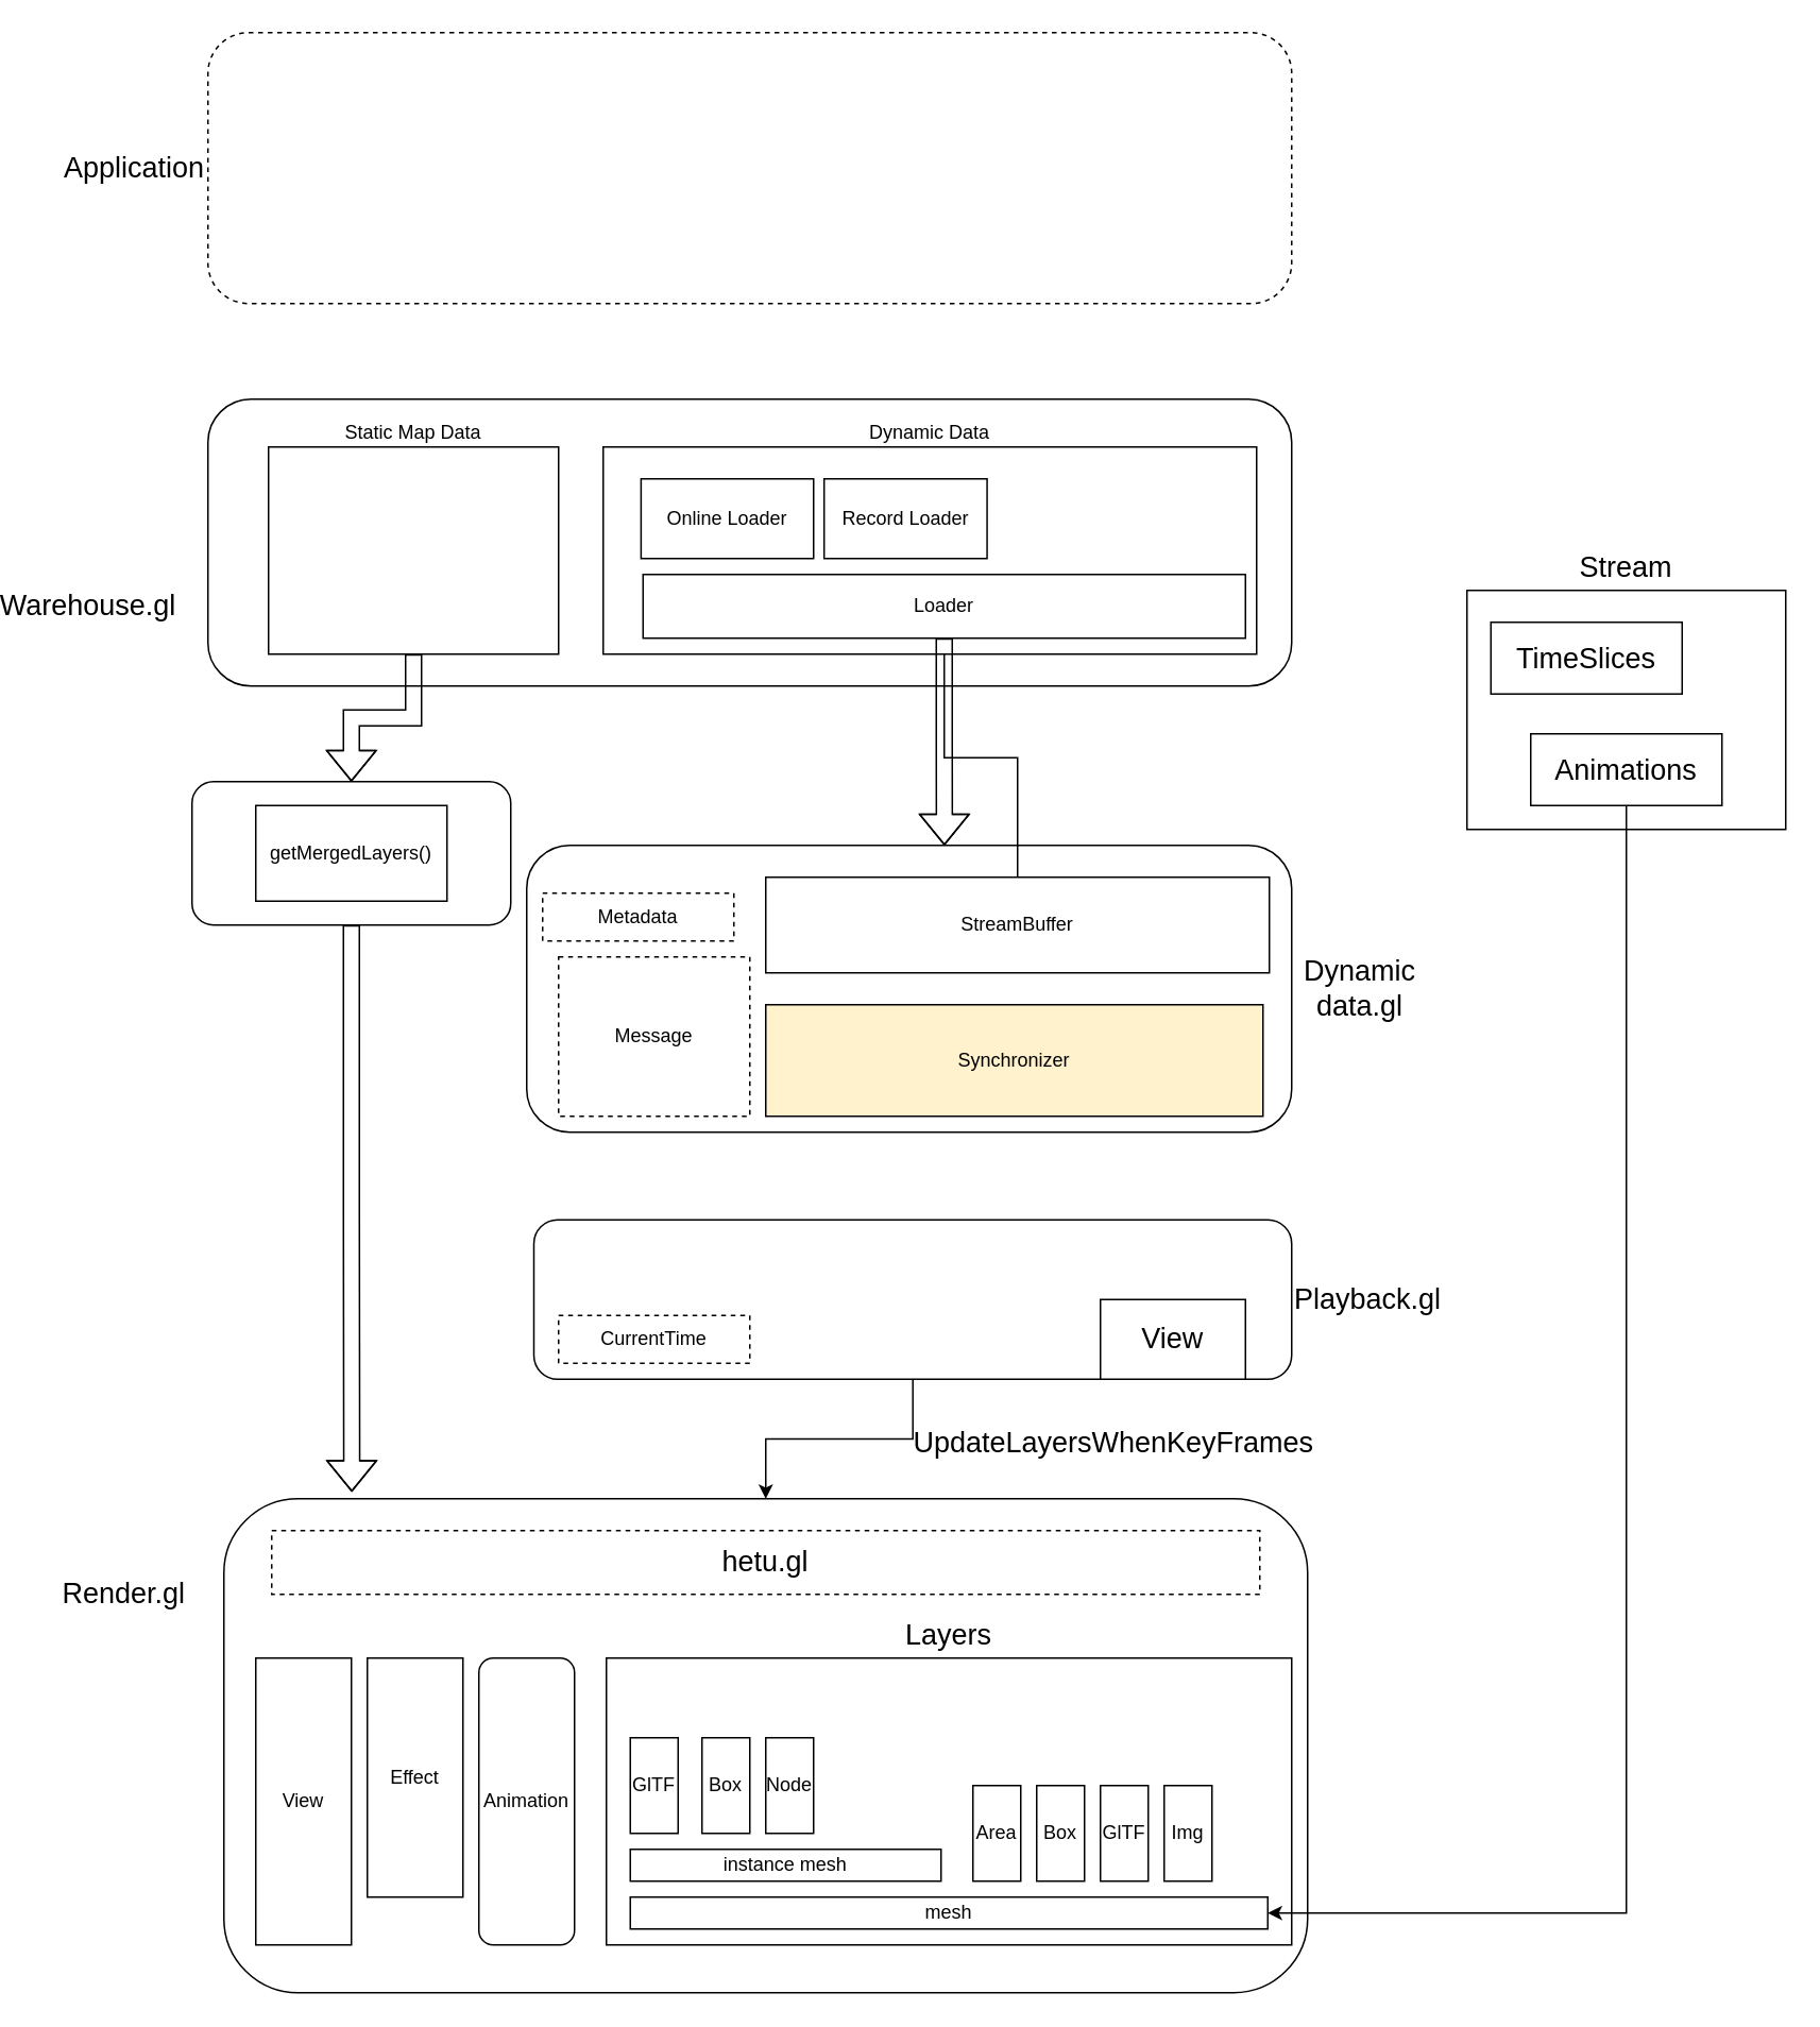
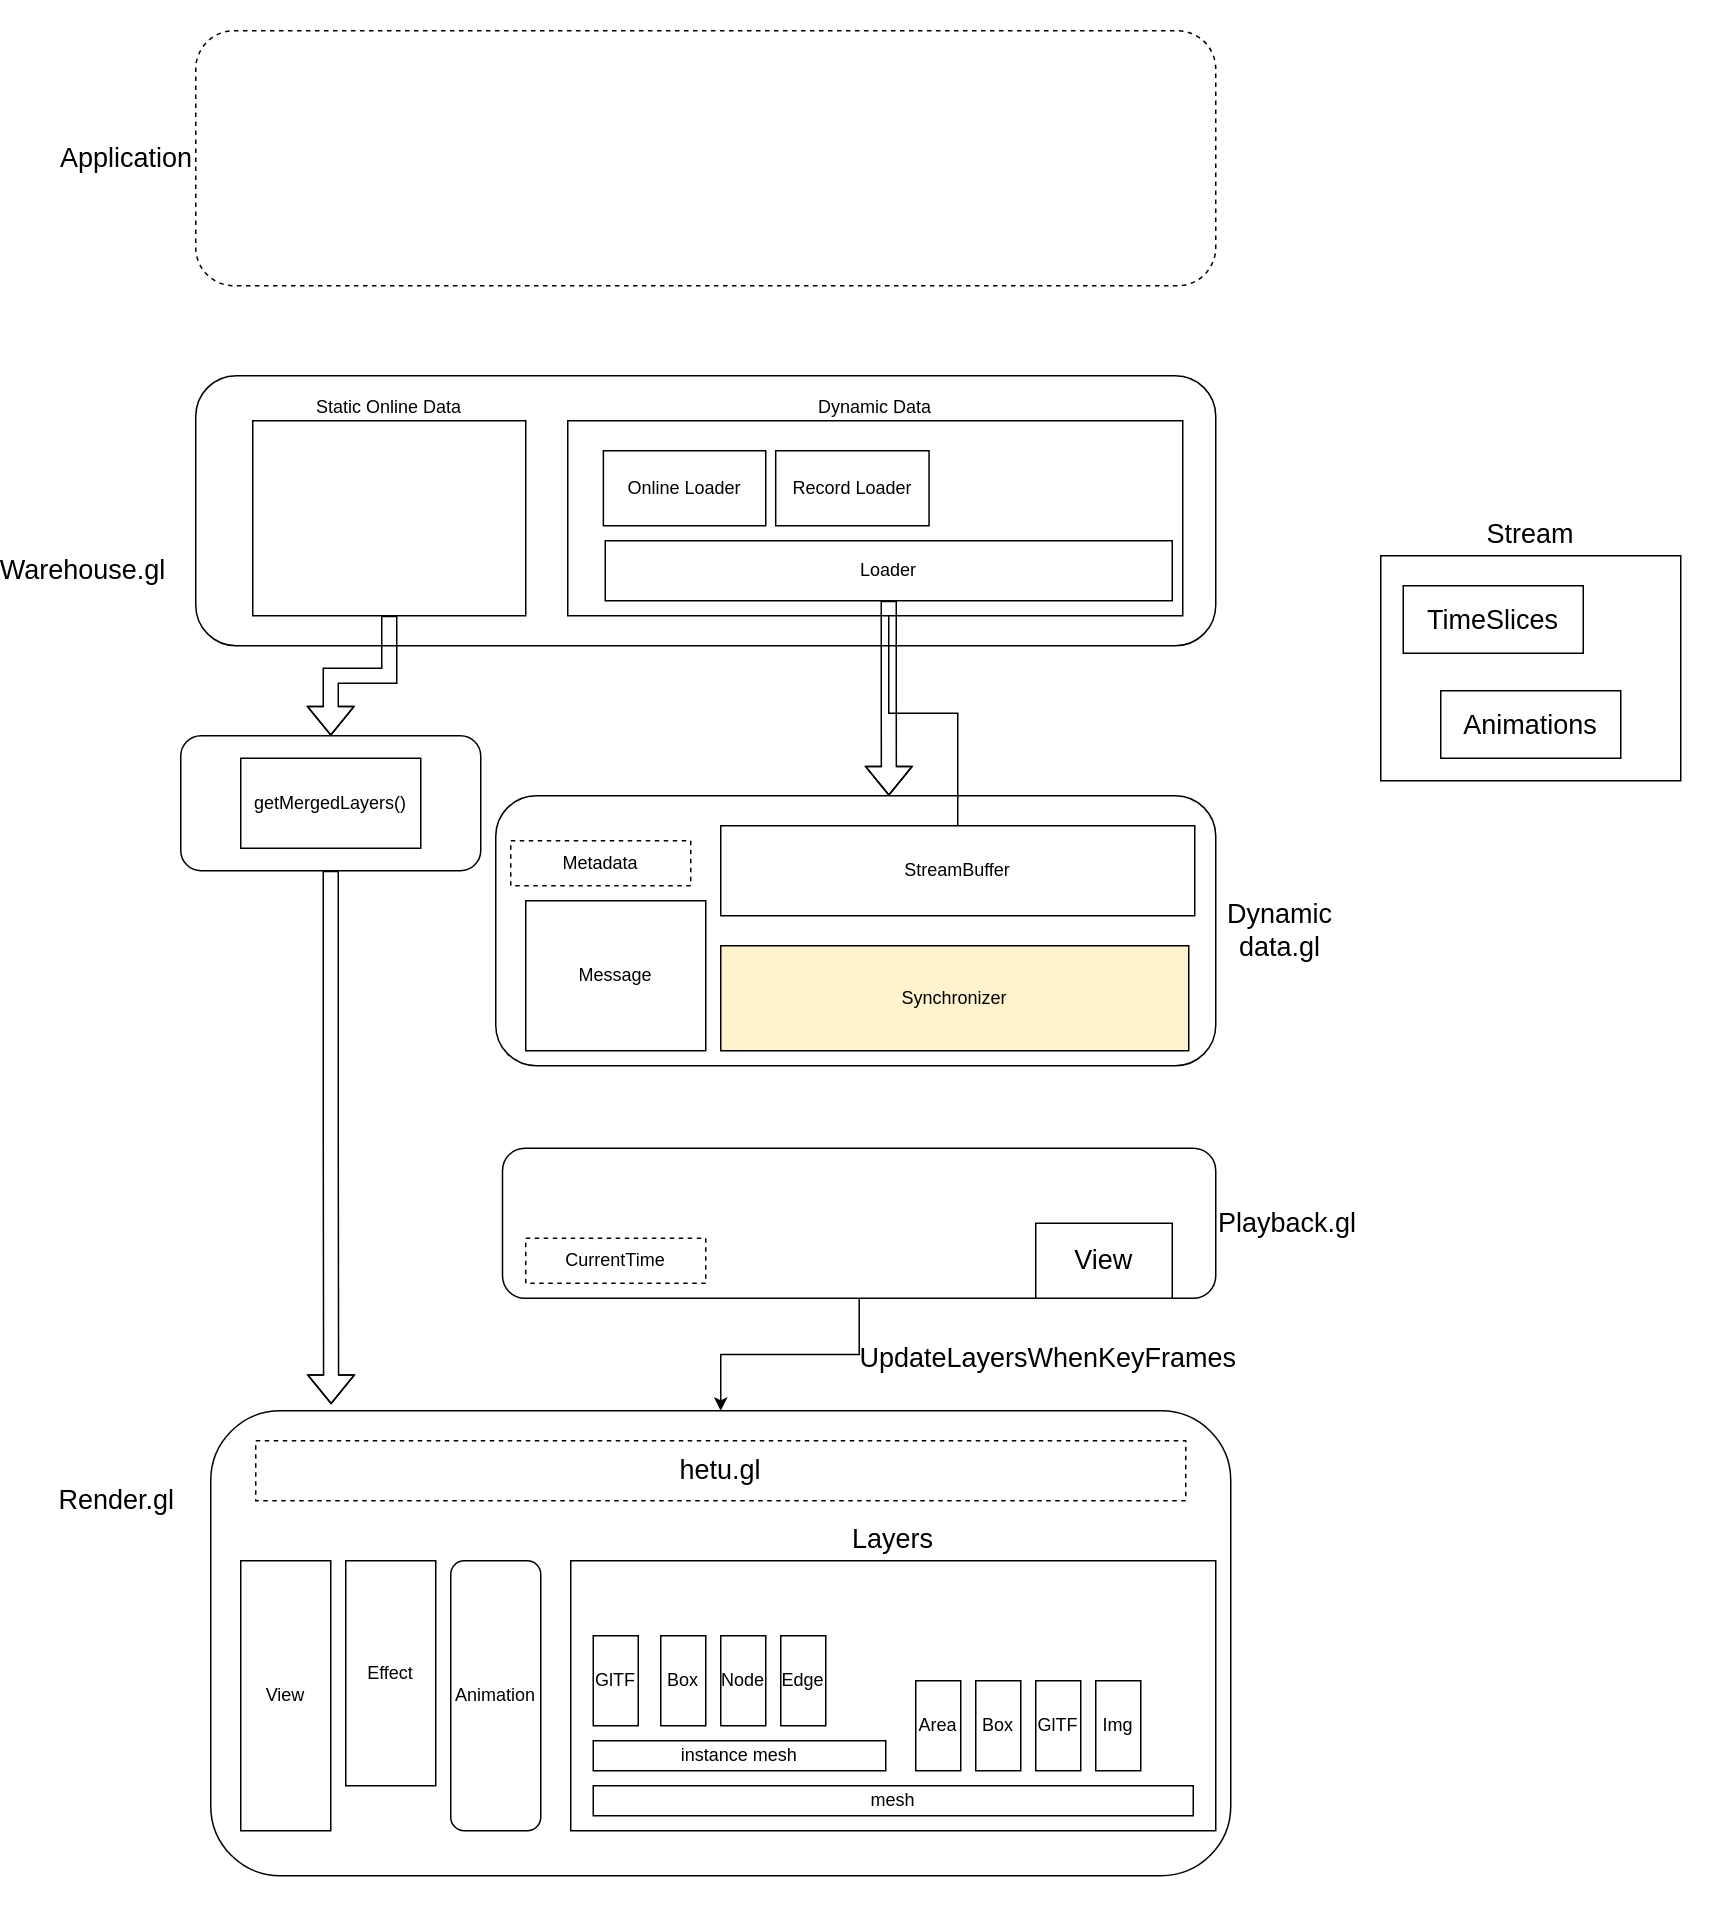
  <mxCell id="0" />
  <mxCell id="1" parent="0" />
  <mxCell id="2" value="" style="rounded=1;whiteSpace=wrap;html=1;" vertex="1" parent="1"><mxGeometry x="125" y="940" width="680" height="310" as="geometry" /></mxCell>
  <mxCell id="3" value="Render.gl" style="text;html=1;strokeColor=none;fillColor=none;align=center;verticalAlign=middle;whiteSpace=wrap;rounded=0;fontSize=18;" vertex="1" parent="1"><mxGeometry x="45" y="990" width="35" height="20" as="geometry" /></mxCell>
  <mxCell id="4" value="" style="rounded=1;whiteSpace=wrap;html=1;" vertex="1" parent="1"><mxGeometry x="315" y="530" width="480" height="180" as="geometry" /></mxCell>
  <mxCell id="5" value="Dynamic data.gl" style="text;html=1;strokeColor=none;fillColor=none;align=center;verticalAlign=middle;whiteSpace=wrap;rounded=0;fontSize=18;" vertex="1" parent="1"><mxGeometry x="818" y="610" width="40" height="20" as="geometry" /></mxCell>
  <mxCell id="6" value="" style="rounded=1;whiteSpace=wrap;html=1;" vertex="1" parent="1"><mxGeometry x="115" y="250" width="680" height="180" as="geometry" /></mxCell>
  <mxCell id="7" value="Warehouse.gl" style="text;html=1;strokeColor=none;fillColor=none;align=center;verticalAlign=middle;whiteSpace=wrap;rounded=0;fontSize=18;" vertex="1" parent="1"><mxGeometry x="20" y="370" width="40" height="20" as="geometry" /></mxCell>
  <mxCell id="8" value="" style="edgeStyle=orthogonalEdgeStyle;rounded=0;orthogonalLoop=1;jettySize=auto;html=1;fontSize=18;" edge="1" parent="1" source="9" target="2"><mxGeometry relative="1" as="geometry" /></mxCell>
  <mxCell id="9" value="Playback.gl" style="rounded=1;whiteSpace=wrap;html=1;labelPosition=right;verticalLabelPosition=middle;align=left;verticalAlign=middle;fontSize=18;" vertex="1" parent="1"><mxGeometry x="319.5" y="765" width="475.5" height="100" as="geometry" /></mxCell>
  <mxCell id="10" value="hetu.gl" style="rounded=0;whiteSpace=wrap;html=1;fontSize=18;dashed=1;" vertex="1" parent="1"><mxGeometry x="155" y="960" width="620" height="40" as="geometry" /></mxCell>
  <mxCell id="11" value="View" style="rounded=0;whiteSpace=wrap;html=1;fontSize=12;" vertex="1" parent="1"><mxGeometry x="145" y="1040" width="60" height="180" as="geometry" /></mxCell>
  <mxCell id="12" value="Effect" style="rounded=0;whiteSpace=wrap;html=1;fontSize=12;" vertex="1" parent="1"><mxGeometry x="215" y="1040" width="60" height="150" as="geometry" /></mxCell>
  <mxCell id="13" value="Layers" style="rounded=0;whiteSpace=wrap;html=1;fontSize=18;labelPosition=center;verticalLabelPosition=top;align=center;verticalAlign=bottom;" vertex="1" parent="1"><mxGeometry x="365" y="1040" width="430" height="180" as="geometry" /></mxCell>
  <mxCell id="14" value="mesh" style="rounded=0;whiteSpace=wrap;html=1;fontSize=12;" vertex="1" parent="1"><mxGeometry x="380" y="1190" width="400" height="20" as="geometry" /></mxCell>
  <mxCell id="15" value="instance mesh" style="rounded=0;whiteSpace=wrap;html=1;fontSize=12;" vertex="1" parent="1"><mxGeometry x="380" y="1160" width="195" height="20" as="geometry" /></mxCell>
  <mxCell id="16" value="Box" style="rounded=0;whiteSpace=wrap;html=1;fontSize=12;" vertex="1" parent="1"><mxGeometry y="1090" width="30" height="60" as="geometry" x="425" /></mxCell>
  <mxCell id="17" value="Node" style="rounded=0;whiteSpace=wrap;html=1;fontSize=12;" vertex="1" parent="1"><mxGeometry x="465" y="1090" width="30" height="60" as="geometry" /></mxCell>
+ <mxCell id="18" value="Edge" style="rounded=0;whiteSpace=wrap;html=1;fontSize=12;" vertex="1" parent="1"><mxGeometry x="505" y="1090" width="30" height="60" as="geometry" /></mxCell>
  <mxCell id="19" value="Area" style="rounded=0;whiteSpace=wrap;html=1;fontSize=12;" vertex="1" parent="1"><mxGeometry x="595" y="1120" width="30" height="60" as="geometry" /></mxCell>
  <mxCell id="20" value="Box" style="rounded=0;whiteSpace=wrap;html=1;fontSize=12;" vertex="1" parent="1"><mxGeometry x="635" y="1120" width="30" height="60" as="geometry" /></mxCell>
  <mxCell id="21" value="GlTF" style="rounded=0;whiteSpace=wrap;html=1;fontSize=12;" vertex="1" parent="1"><mxGeometry x="675" y="1120" width="30" height="60" as="geometry" /></mxCell>
  <mxCell id="22" value="Img" style="rounded=0;whiteSpace=wrap;html=1;fontSize=12;" vertex="1" parent="1"><mxGeometry x="715" y="1120" width="30" height="60" as="geometry" /></mxCell>
  <mxCell id="23" value="GlTF" style="rounded=0;whiteSpace=wrap;html=1;fontSize=12;" vertex="1" parent="1"><mxGeometry x="380" y="1090" width="30" height="60" as="geometry" /></mxCell>
  <mxCell id="24" value="Synchronizer" style="rounded=0;whiteSpace=wrap;html=1;fillColor=#fff2cc;fontSize=12;labelPosition=center;verticalLabelPosition=middle;align=center;verticalAlign=middle;" vertex="1" parent="1"><mxGeometry x="465" y="630" width="312" height="70" as="geometry" /></mxCell>
  <mxCell id="25" value="" style="edgeStyle=orthogonalEdgeStyle;rounded=0;orthogonalLoop=1;jettySize=auto;html=1;fontSize=18;" edge="1" parent="1" source="26" target="35"><mxGeometry relative="1" as="geometry"><mxPoint x="623" y="470" as="targetPoint" /></mxGeometry></mxCell>
  <mxCell id="26" value="StreamBuffer" style="rounded=0;whiteSpace=wrap;html=1;fillColor=#ffffff;fontSize=12;" vertex="1" parent="1"><mxGeometry x="465" y="550" width="316" height="60" as="geometry" /></mxCell>
  <mxCell id="27" style="edgeStyle=orthogonalEdgeStyle;shape=flexArrow;rounded=0;orthogonalLoop=1;jettySize=auto;html=1;entryX=0.5;entryY=0;entryDx=0;entryDy=0;fontSize=18;" edge="1" parent="1" source="28" target="30"><mxGeometry relative="1" as="geometry" /></mxCell>
- <mxCell id="28" value="Static Map Data" style="rounded=0;whiteSpace=wrap;html=1;fillColor=#ffffff;fontSize=12;labelPosition=center;verticalLabelPosition=top;align=center;verticalAlign=bottom;" vertex="1" parent="1"><mxGeometry x="153" y="280" width="182" height="130" as="geometry" /></mxCell>
+ <mxCell id="28" value="Static Online Data" style="rounded=0;whiteSpace=wrap;html=1;fillColor=#ffffff;fontSize=12;labelPosition=center;verticalLabelPosition=top;align=center;verticalAlign=bottom;" vertex="1" parent="1"><mxGeometry x="153" y="280" width="182" height="130" as="geometry" /></mxCell>
  <mxCell id="29" value="Dynamic Data&lt;br&gt;" style="rounded=0;whiteSpace=wrap;html=1;fillColor=#ffffff;fontSize=12;labelPosition=center;verticalLabelPosition=top;align=center;verticalAlign=bottom;" vertex="1" parent="1"><mxGeometry x="363" y="280" width="410" height="130" as="geometry" /></mxCell>
  <mxCell id="30" value="" style="rounded=1;whiteSpace=wrap;html=1;fillColor=#ffffff;fontSize=18;" vertex="1" parent="1"><mxGeometry x="105" y="490" width="200" height="90" as="geometry" /></mxCell>
  <mxCell id="31" value="getMergedLayers()" style="rounded=0;whiteSpace=wrap;html=1;fillColor=#ffffff;fontSize=12;" vertex="1" parent="1"><mxGeometry x="145" y="505" width="120" height="60" as="geometry" /></mxCell>
  <mxCell id="32" value="Online Loader" style="rounded=0;whiteSpace=wrap;html=1;fillColor=#ffffff;fontSize=12;" vertex="1" parent="1"><mxGeometry x="386.75" y="300" width="108.25" height="50" as="geometry" /></mxCell>
  <mxCell id="33" value="Record Loader" style="rounded=0;whiteSpace=wrap;html=1;fillColor=#ffffff;fontSize=12;" vertex="1" parent="1"><mxGeometry x="501.63" y="300" width="102.25" height="50" as="geometry" /></mxCell>
  <mxCell id="34" style="edgeStyle=orthogonalEdgeStyle;rounded=0;orthogonalLoop=1;jettySize=auto;html=1;entryX=0.546;entryY=0;entryDx=0;entryDy=0;entryPerimeter=0;fontSize=12;shape=flexArrow;" edge="1" parent="1" source="35" target="4"><mxGeometry relative="1" as="geometry" /></mxCell>
  <mxCell id="35" value="Loader" style="rounded=0;whiteSpace=wrap;html=1;fillColor=#ffffff;fontSize=12;" vertex="1" parent="1"><mxGeometry x="388" y="360" width="378" height="40" as="geometry" /></mxCell>
  <mxCell id="36" value="Metadata" style="rounded=0;whiteSpace=wrap;html=1;fillColor=#ffffff;fontSize=12;dashed=1;" vertex="1" parent="1"><mxGeometry x="325" y="560" width="120" height="30" as="geometry" /></mxCell>
- <mxCell id="37" value="Message" style="rounded=0;whiteSpace=wrap;html=1;dashed=1;fillColor=#ffffff;fontSize=12;labelPosition=center;verticalLabelPosition=middle;align=center;verticalAlign=middle;" vertex="1" parent="1"><mxGeometry x="335" y="600" width="120" height="100" as="geometry" /></mxCell>
+ <mxCell id="37" value="Message" style="rounded=0;whiteSpace=wrap;html=1;dashed=0;fillColor=#ffffff;fontSize=12;labelPosition=center;verticalLabelPosition=middle;align=center;verticalAlign=middle;" vertex="1" parent="1"><mxGeometry x="335" y="600" width="120" height="100" as="geometry" /></mxCell>
  <mxCell id="38" value="Application" style="rounded=1;whiteSpace=wrap;html=1;dashed=1;fillColor=#ffffff;fontSize=18;labelPosition=left;verticalLabelPosition=middle;align=right;verticalAlign=middle;" vertex="1" parent="1"><mxGeometry x="115" y="20" width="680" height="170" as="geometry" /></mxCell>
  <mxCell id="39" value="CurrentTime" style="rounded=0;whiteSpace=wrap;html=1;fillColor=#ffffff;fontSize=12;dashed=1;" vertex="1" parent="1"><mxGeometry x="335" y="825" width="120" height="30" as="geometry" /></mxCell>
  <mxCell id="40" style="edgeStyle=orthogonalEdgeStyle;shape=flexArrow;rounded=0;orthogonalLoop=1;jettySize=auto;html=1;entryX=0.118;entryY=-0.014;entryDx=0;entryDy=0;entryPerimeter=0;fontSize=18;" edge="1" parent="1" source="30" target="2"><mxGeometry relative="1" as="geometry"><mxPoint x="205" y="560" as="sourcePoint" /><mxPoint x="172" y="689" as="targetPoint" /></mxGeometry></mxCell>
  <mxCell id="41" value="Animation" style="whiteSpace=wrap;html=1;fontSize=12;rounded=1;" vertex="1" parent="1"><mxGeometry x="285" y="1040" width="60" height="180" as="geometry" /></mxCell>
  <mxCell id="42" value="Stream" style="rounded=0;whiteSpace=wrap;html=1;fillColor=#ffffff;fontSize=18;labelPosition=center;verticalLabelPosition=top;align=center;verticalAlign=bottom;" vertex="1" parent="1"><mxGeometry x="905" y="370" width="200" height="150" as="geometry" /></mxCell>
- <mxCell id="43" style="edgeStyle=orthogonalEdgeStyle;rounded=0;orthogonalLoop=1;jettySize=auto;html=1;entryX=1;entryY=0.5;entryDx=0;entryDy=0;fontSize=18;" edge="1" parent="1" source="44" target="14"><mxGeometry relative="1" as="geometry"><Array as="points"><mxPoint x="1005" y="1200" /></Array></mxGeometry></mxCell>
  <mxCell id="44" value="Animations" style="rounded=0;whiteSpace=wrap;html=1;fillColor=#ffffff;fontSize=18;" vertex="1" parent="1"><mxGeometry x="945" y="460" width="120" height="45" as="geometry" /></mxCell>
  <mxCell id="45" value="TimeSlices" style="rounded=0;whiteSpace=wrap;html=1;fillColor=#ffffff;fontSize=18;" vertex="1" parent="1"><mxGeometry x="920" y="390" width="120" height="45" as="geometry" /></mxCell>
  <mxCell id="46" value="View" style="rounded=0;whiteSpace=wrap;html=1;fillColor=#ffffff;fontSize=18;" vertex="1" parent="1"><mxGeometry x="675" y="815" width="91" height="50" as="geometry" /></mxCell>
  <mxCell id="47" value="UpdateLayersWhenKeyFrames" style="text;html=1;align=center;verticalAlign=middle;resizable=0;points=[];autosize=1;fontSize=18;" vertex="1" parent="1"><mxGeometry x="548" y="890" width="270" height="30" as="geometry" /></mxCell>
